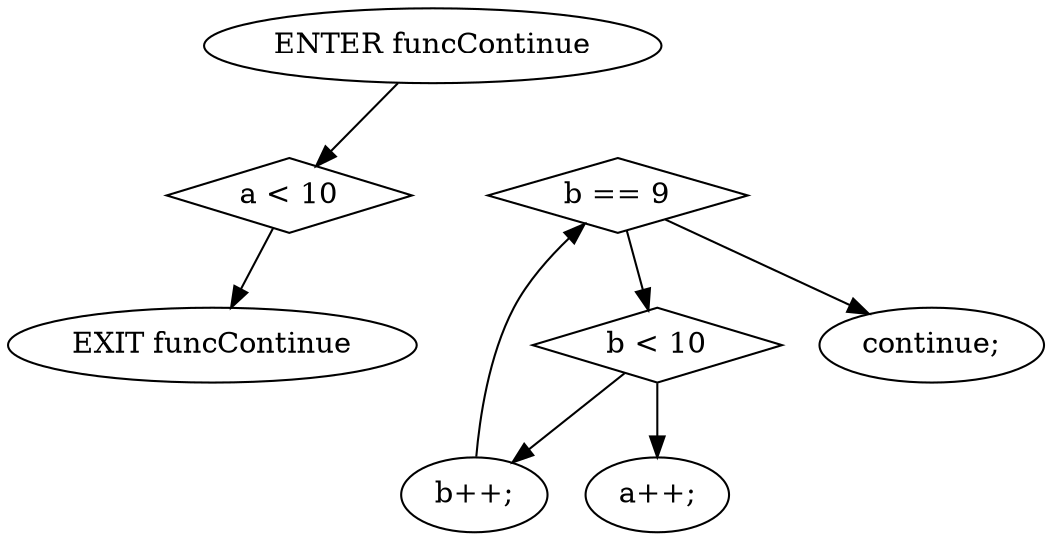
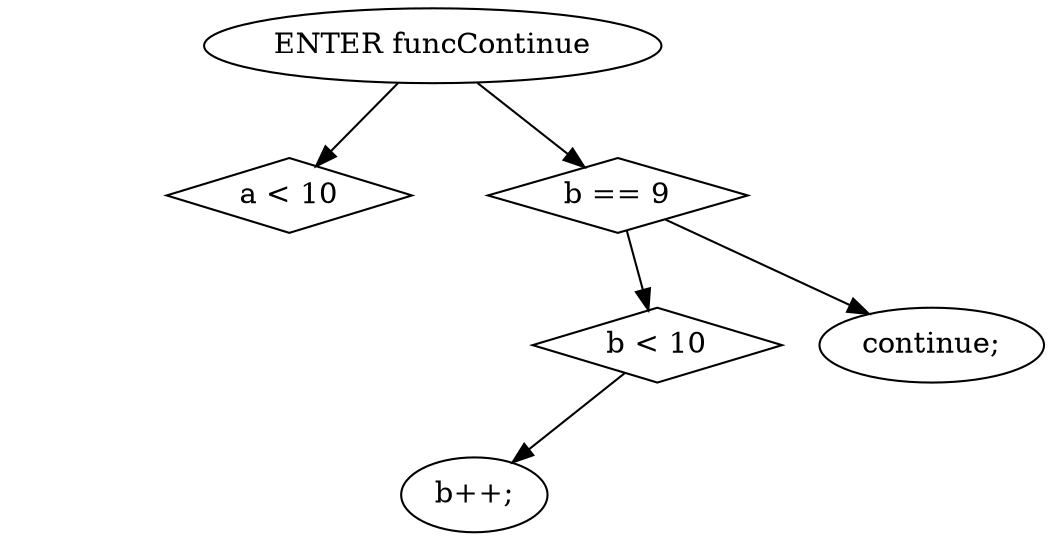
  digraph {
    n1 [label="ENTER funcContinue"]
    n2 [label="a < 10" shape=diamond]
-   n3 [label="EXIT funcContinue"]
    n4 [label="b < 10" shape=diamond]
    n5 [label="b++;"]
-   n6 [label="a++;"]
    n7 [label="b == 9" shape=diamond]
    n8 [label="continue;"]
    n1 -> n2
-   n2 -> n3
    n4 -> n5
-   n4 -> n6
-   n5 -> n7
+   n1 -> n7
    n7 -> n4
    n7 -> n8
  }
